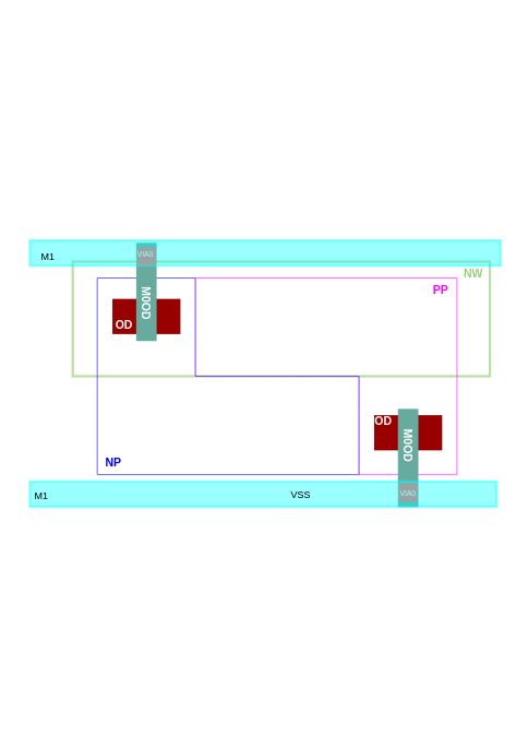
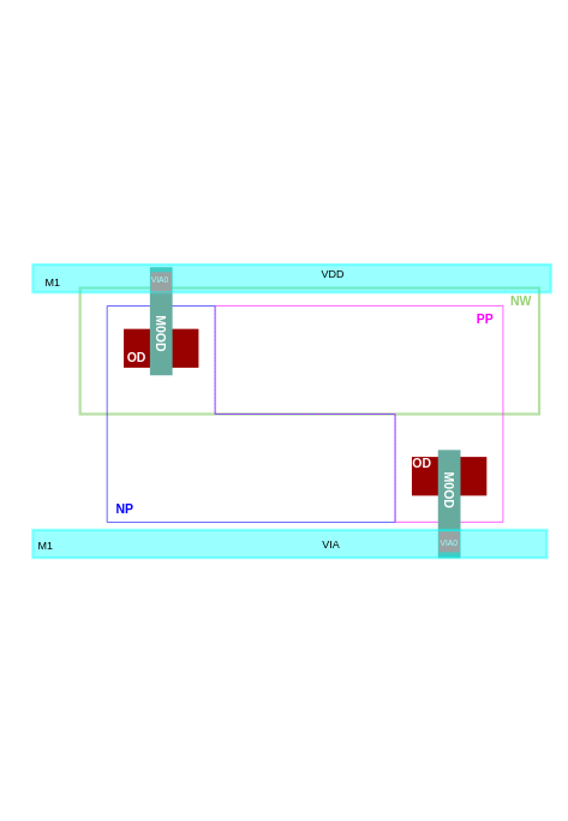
  <mxCell id="0" />
  <mxCell id="1" parent="0" />
  <mxCell id="2" value="" style="rounded=0;whiteSpace=wrap;html=1;fillColor=none;strokeColor=#B9E0A5;strokeWidth=3;" vertex="1" parent="1"><mxGeometry x="88" y="319" width="510" height="140" as="geometry" /></mxCell>
  <mxCell id="3" value="" style="group" vertex="1" connectable="0" parent="1"><mxGeometry x="118" y="339" width="320" height="240" as="geometry" /></mxCell>
  <mxCell id="4" value="" style="endArrow=none;html=1;rounded=0;fillColor=#e1d5e7;strokeColor=#3333FF;" edge="1" parent="3"><mxGeometry width="50" height="50" relative="1" as="geometry"><mxPoint as="sourcePoint" /><mxPoint x="120" as="targetPoint" /></mxGeometry></mxCell>
  <mxCell id="5" value="" style="endArrow=none;html=1;rounded=0;fillColor=#e1d5e7;strokeColor=#3333FF;" edge="1" parent="3"><mxGeometry width="50" height="50" relative="1" as="geometry"><mxPoint x="120" y="120" as="sourcePoint" /><mxPoint x="320" y="120" as="targetPoint" /></mxGeometry></mxCell>
  <mxCell id="6" value="" style="endArrow=none;html=1;rounded=0;fillColor=#e1d5e7;strokeColor=#3333FF;" edge="1" parent="3"><mxGeometry width="50" height="50" relative="1" as="geometry"><mxPoint y="240" as="sourcePoint" /><mxPoint as="targetPoint" /></mxGeometry></mxCell>
  <mxCell id="7" value="" style="endArrow=none;html=1;rounded=0;fillColor=#e1d5e7;strokeColor=#3333FF;" edge="1" parent="3"><mxGeometry width="50" height="50" relative="1" as="geometry"><mxPoint y="240" as="sourcePoint" /><mxPoint x="320" y="240" as="targetPoint" /></mxGeometry></mxCell>
  <mxCell id="8" value="" style="endArrow=none;html=1;rounded=0;fillColor=#e1d5e7;strokeColor=#3333FF;" edge="1" parent="3"><mxGeometry width="50" height="50" relative="1" as="geometry"><mxPoint x="120" as="sourcePoint" /><mxPoint x="120" y="120" as="targetPoint" /></mxGeometry></mxCell>
  <mxCell id="9" value="" style="endArrow=none;html=1;rounded=0;fillColor=#e1d5e7;strokeColor=#3333FF;" edge="1" parent="3"><mxGeometry width="50" height="50" relative="1" as="geometry"><mxPoint x="320" y="120" as="sourcePoint" /><mxPoint x="320" y="240" as="targetPoint" /></mxGeometry></mxCell>
  <mxCell id="10" value="&lt;font style=&quot;font-size: 14px&quot; color=&quot;#0000FF&quot;&gt;&lt;b&gt;NP&lt;/b&gt;&lt;/font&gt;" style="text;html=1;strokeColor=none;fillColor=none;align=center;verticalAlign=middle;whiteSpace=wrap;rounded=0;dashed=1;" vertex="1" parent="3"><mxGeometry x="-10" y="210" width="60" height="30" as="geometry" /></mxCell>
  <mxCell id="11" value="&lt;font style=&quot;font-size: 14px&quot; color=&quot;#97D077&quot;&gt;&lt;b&gt;NW&lt;/b&gt;&lt;/font&gt;" style="text;html=1;strokeColor=none;fillColor=none;align=center;verticalAlign=middle;whiteSpace=wrap;rounded=0;dashed=1;" vertex="1" parent="1"><mxGeometry x="548" y="319" width="60" height="30" as="geometry" /></mxCell>
  <mxCell id="12" value="&lt;font style=&quot;font-size: 14px&quot; color=&quot;#FF00FF&quot;&gt;&lt;b&gt;PP&lt;/b&gt;&lt;/font&gt;" style="text;html=1;strokeColor=none;fillColor=none;align=center;verticalAlign=middle;whiteSpace=wrap;rounded=0;dashed=1;" vertex="1" parent="1"><mxGeometry x="508" y="339" width="60" height="30" as="geometry" /></mxCell>
  <mxCell id="13" value="" style="rounded=0;whiteSpace=wrap;html=1;fontSize=14;fontColor=#0000FF;strokeColor=#990000;strokeWidth=3;fillColor=#990000;" vertex="1" parent="1"><mxGeometry x="138" y="366" width="80.18" height="40" as="geometry" /></mxCell>
  <mxCell id="14" value="&lt;font color=&quot;#FFFFFF&quot;&gt;&lt;b&gt;OD&lt;/b&gt;&lt;/font&gt;" style="text;html=1;strokeColor=none;fillColor=none;align=center;verticalAlign=middle;whiteSpace=wrap;rounded=0;fontSize=14;fontColor=#0000FF;" vertex="1" parent="1"><mxGeometry x="121" y="381" width="60" height="30" as="geometry" /></mxCell>
  <mxCell id="15" value="" style="rounded=0;whiteSpace=wrap;html=1;fontSize=14;fontColor=#FFFFFF;strokeColor=none;strokeWidth=3;fillColor=#67AB9F;" vertex="1" parent="1"><mxGeometry x="165.59" y="296" width="25" height="120" as="geometry" /></mxCell>
  <mxCell id="16" value="" style="rounded=0;whiteSpace=wrap;html=1;fontSize=14;fontColor=#FFFFFF;strokeColor=#FF6666;strokeWidth=3;fillColor=#FF6666;" vertex="1" parent="1"><mxGeometry x="168.09" y="303" width="20" height="20" as="geometry" /></mxCell>
  <mxCell id="17" value="&lt;font color=&quot;#FFFFFF&quot;&gt;&lt;b&gt;M0OD&lt;/b&gt;&lt;/font&gt;" style="text;html=1;strokeColor=none;fillColor=none;align=center;verticalAlign=middle;whiteSpace=wrap;rounded=0;fontSize=14;fontColor=#0000FF;direction=west;flipV=1;flipH=1;rotation=90;" vertex="1" parent="1"><mxGeometry x="148.09" y="355" width="60" height="30" as="geometry" /></mxCell>
  <mxCell id="18" value="&lt;font style=&quot;font-size: 9px&quot; color=&quot;#FFFFFF&quot;&gt;VIA0&lt;/font&gt;" style="text;html=1;strokeColor=none;fillColor=none;align=center;verticalAlign=middle;whiteSpace=wrap;rounded=0;fontSize=14;fontColor=#0000FF;" vertex="1" parent="1"><mxGeometry x="161.68" y="298" width="29.91" height="21" as="geometry" /></mxCell>
  <mxCell id="19" value="" style="endArrow=none;html=1;rounded=0;fillColor=#e1d5e7;strokeColor=#FF33FF;" edge="1" parent="1"><mxGeometry width="50" height="50" relative="1" as="geometry"><mxPoint x="557.82" y="578.82" as="sourcePoint" /><mxPoint x="437.82" y="578.82" as="targetPoint" /></mxGeometry></mxCell>
  <mxCell id="20" value="" style="endArrow=none;html=1;rounded=0;fillColor=#e1d5e7;strokeColor=#FF33FF;dashed=1;dashPattern=1 1;" edge="1" parent="1"><mxGeometry width="50" height="50" relative="1" as="geometry"><mxPoint x="437.82" y="458.82" as="sourcePoint" /><mxPoint x="237.82" y="458.82" as="targetPoint" /></mxGeometry></mxCell>
  <mxCell id="21" value="" style="endArrow=none;html=1;rounded=0;fillColor=#e1d5e7;strokeColor=#FF33FF;" edge="1" parent="1"><mxGeometry width="50" height="50" relative="1" as="geometry"><mxPoint x="557.82" y="338.82" as="sourcePoint" /><mxPoint x="557.82" y="578.82" as="targetPoint" /></mxGeometry></mxCell>
  <mxCell id="22" value="" style="endArrow=none;html=1;rounded=0;fillColor=#e1d5e7;strokeColor=#FF33FF;" edge="1" parent="1"><mxGeometry width="50" height="50" relative="1" as="geometry"><mxPoint x="557.82" y="338.82" as="sourcePoint" /><mxPoint x="237.82" y="338.82" as="targetPoint" /></mxGeometry></mxCell>
  <mxCell id="23" value="" style="endArrow=none;html=1;rounded=0;fillColor=#e1d5e7;strokeColor=#FF33FF;dashed=1;dashPattern=1 1;" edge="1" parent="1"><mxGeometry width="50" height="50" relative="1" as="geometry"><mxPoint x="437.82" y="578.82" as="sourcePoint" /><mxPoint x="437.82" y="458.82" as="targetPoint" /></mxGeometry></mxCell>
  <mxCell id="24" value="" style="endArrow=none;html=1;rounded=0;fillColor=#e1d5e7;strokeColor=#FF33FF;dashed=1;dashPattern=1 1;" edge="1" parent="1"><mxGeometry width="50" height="50" relative="1" as="geometry"><mxPoint x="237.82" y="458.82" as="sourcePoint" /><mxPoint x="237.82" y="338.82" as="targetPoint" /></mxGeometry></mxCell>
  <mxCell id="25" value="" style="rounded=0;whiteSpace=wrap;html=1;fontSize=14;fontColor=#0000FF;strokeColor=#990000;strokeWidth=3;fillColor=#990000;" vertex="1" parent="1"><mxGeometry x="458" y="508" width="80.18" height="40" as="geometry" /></mxCell>
  <mxCell id="26" value="&lt;font color=&quot;#FFFFFF&quot;&gt;&lt;b&gt;OD&lt;/b&gt;&lt;/font&gt;" style="text;html=1;strokeColor=none;fillColor=none;align=center;verticalAlign=middle;whiteSpace=wrap;rounded=0;fontSize=14;fontColor=#0000FF;" vertex="1" parent="1"><mxGeometry x="438" y="499" width="60" height="30" as="geometry" /></mxCell>
  <mxCell id="27" value="" style="rounded=0;whiteSpace=wrap;html=1;fontSize=14;fontColor=#FFFFFF;strokeColor=none;strokeWidth=3;fillColor=#67AB9F;" vertex="1" parent="1"><mxGeometry x="485.59" y="498.82" width="25" height="120" as="geometry" /></mxCell>
  <mxCell id="28" value="" style="rounded=0;whiteSpace=wrap;html=1;fontSize=14;fontColor=#FFFFFF;strokeColor=#FF6666;strokeWidth=3;fillColor=#FF6666;" vertex="1" parent="1"><mxGeometry x="488.09" y="590.82" width="20" height="20" as="geometry" /></mxCell>
  <mxCell id="29" value="&lt;font color=&quot;#FFFFFF&quot;&gt;&lt;b&gt;M0OD&lt;/b&gt;&lt;/font&gt;" style="text;html=1;strokeColor=none;fillColor=none;align=center;verticalAlign=middle;whiteSpace=wrap;rounded=0;fontSize=14;fontColor=#0000FF;direction=west;flipV=1;flipH=1;rotation=90;" vertex="1" parent="1"><mxGeometry x="468.09" y="529" width="60" height="30" as="geometry" /></mxCell>
  <mxCell id="30" value="&lt;font style=&quot;font-size: 9px&quot; color=&quot;#FFFFFF&quot;&gt;VIA0&lt;/font&gt;" style="text;html=1;strokeColor=none;fillColor=none;align=center;verticalAlign=middle;whiteSpace=wrap;rounded=0;fontSize=14;fontColor=#0000FF;" vertex="1" parent="1"><mxGeometry x="483.13" y="590.82" width="29.91" height="21" as="geometry" /></mxCell>
  <mxCell id="31" value="" style="rounded=0;whiteSpace=wrap;html=1;fontSize=9;fontColor=#FFFFFF;strokeColor=#00FFFF;strokeWidth=3;fillColor=#00FFFF;direction=south;rotation=-90;opacity=40;" vertex="1" parent="1"><mxGeometry x="305.5" y="317.5" width="31" height="571" as="geometry" /></mxCell>
  <mxCell id="32" value="" style="rounded=0;whiteSpace=wrap;html=1;fontSize=9;fontColor=#FFFFFF;strokeColor=#00FFFF;strokeWidth=3;fillColor=#00FFFF;direction=south;rotation=-90;opacity=40;" vertex="1" parent="1"><mxGeometry x="307.75" y="20.75" width="31" height="575.5" as="geometry" /></mxCell>
  <mxCell id="33" value="M1" style="text;html=1;strokeColor=none;fillColor=none;align=center;verticalAlign=middle;whiteSpace=wrap;rounded=0;dashed=1;" vertex="1" parent="1"><mxGeometry x="20" y="590.82" width="60" height="30" as="geometry" /></mxCell>
+ <mxCell id="34" value="VDD" style="text;html=1;strokeColor=none;fillColor=none;align=center;verticalAlign=middle;whiteSpace=wrap;rounded=0;dashed=1;" vertex="1" parent="1"><mxGeometry x="338.75" y="289" width="60" height="30" as="geometry" /></mxCell>
  <mxCell id="35" value="M1" style="text;html=1;strokeColor=none;fillColor=none;align=center;verticalAlign=middle;whiteSpace=wrap;rounded=0;dashed=1;" vertex="1" parent="1"><mxGeometry x="28" y="299" width="60" height="30" as="geometry" /></mxCell>
- <mxCell id="36" value="VSS" style="text;html=1;strokeColor=none;fillColor=none;align=center;verticalAlign=middle;whiteSpace=wrap;rounded=0;dashed=1;" vertex="1" parent="1"><mxGeometry x="336.5" y="588.82" width="60" height="30" as="geometry" /></mxCell>
+ <mxCell id="36" value="VIA" style="text;html=1;strokeColor=none;fillColor=none;align=center;verticalAlign=middle;whiteSpace=wrap;rounded=0;dashed=1;" vertex="1" parent="1"><mxGeometry x="336.5" y="588.82" width="60" height="30" as="geometry" /></mxCell>
